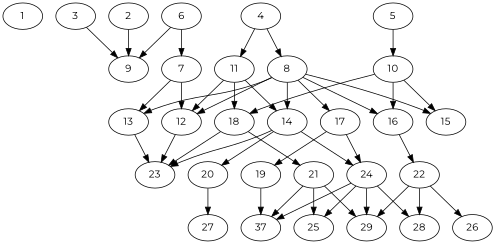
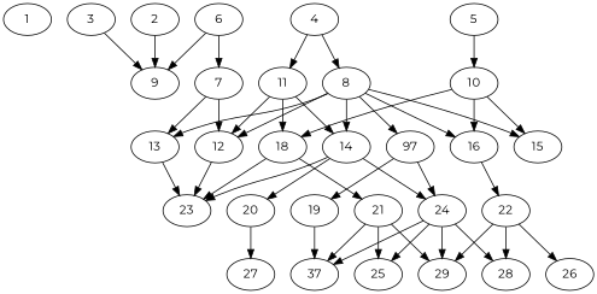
  digraph {
    fontname=Montserrat
    node [alpha=0.06 compute_size=549755813888 fontname=Montserrat result_size=0]
    edge [fontname=Montserrat]
    1 [alpha=0.16 compute_size=34208428032 ram=11415872 trans_size=751331]
    2 [compute_size=8066269184 ram=44437520 result_size=74752 trans_size=286121]
    9 [alpha=0.17 compute_size=9416466432 ram=6258368 trans_size=773869]
    3 [alpha=0.10 compute_size=49326787724 ram=29899568 result_size=29696 trans_size=180497]
    4 [alpha=0.13 compute_size=28991029248 ram=14026304 result_size=29696 trans_size=249293]
    8 [alpha=0.02 ram=17314688 result_size=91136 trans_size=459424]
    11 [alpha=0.19 compute_size=2494568448 ram=29972432 result_size=29696 trans_size=428414]
    12 [alpha=0.11 ram=34990544 result_size=91136 trans_size=734419]
    13 [compute_size=19196780544 ram=3424592 result_size=13312 trans_size=630904]
-   17 [alpha=0.05 compute_size=8589934592 ram=41036672 result_size=70656 trans_size=455620]
+   17 [alpha=0.05 compute_size=8589934592 ram=41036672 result_size=70656 trans_size=455620 label=97]
    14 [alpha=0.04 compute_size=4314828800 ram=19251920 result_size=1024 trans_size=140120]
    15 [alpha=0.04 compute_size=12204589056 ram=44540480 trans_size=481099]
    16 [alpha=0.04 compute_size=38308681728 ram=29776016 result_size=54272 trans_size=55211]
    18 [alpha=0.14 compute_size=9142419456 ram=48958256 result_size=54272 trans_size=882754]
    23 [alpha=0.19 compute_size=68719476736 ram=49129328 trans_size=511341]
    24 [alpha=0.20 compute_size=24857395200 ram=18471008 result_size=1024 trans_size=643116]
    19 [alpha=0.18 compute_size=29194035200 ram=50868560 result_size=1024 trans_size=630521]
    20 [alpha=0.05 compute_size=214658708886 ram=2543888 result_size=54272 trans_size=681543]
    22 [alpha=0.08 compute_size=925253632 ram=17067584 result_size=70656 trans_size=287080]
    21 [alpha=0.16 compute_size=981853749597 ram=12193616 result_size=54272 trans_size=755742]
    5 [alpha=0.12 compute_size=52549443287 ram=45616016 result_size=29696 trans_size=816771]
    10 [alpha=0.09 compute_size=264212420725 ram=2402912 result_size=1024 trans_size=159429]
    6 [alpha=0.00 ram=22724048 result_size=91136 trans_size=977637]
    7 [alpha=0.18 compute_size=1414770517964 ram=35771456 result_size=1024 trans_size=338646]
    n25 [alpha=0.02 compute_size=92298018816 label=37 ram=25637024 trans_size=972970]
    25 [alpha=0.18 compute_size=24525047808 ram=38377136 trans_size=895446]
    29 [alpha=0.08 compute_size=1787750400 ram=10619120 trans_size=785313]
    28 [alpha=0.17 compute_size=279060414464 ram=6112640 trans_size=1027605]
    27 [compute_size=382492672 ram=34399712 trans_size=883681]
    26 [alpha=0.19 compute_size=68719476736 ram=48959840 trans_size=888253]
    2 -> 9
    3 -> 9
    4 -> 8
    4 -> 11
    8 -> 12
    8 -> 13
    8 -> 17
    8 -> 14
    8 -> 15
    8 -> 16
    11 -> 12
    11 -> 14
    11 -> 18
    12 -> 23
    13 -> 23
    17 -> 24
    17 -> 19
    14 -> 23
    14 -> 24
    14 -> 20
    16 -> 22
    18 -> 23
    18 -> 21
    24 -> n25
    24 -> 25
    24 -> 29
    24 -> 28
    19 -> n25
    20 -> 27
    22 -> 29
    22 -> 28
    22 -> 26
    21 -> n25
    21 -> 25
    21 -> 29
    5 -> 10
    10 -> 15
    10 -> 16
    10 -> 18
    6 -> 9
    6 -> 7
    7 -> 12
    7 -> 13
  }
